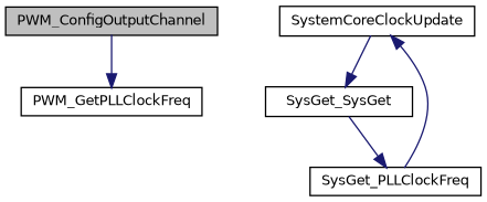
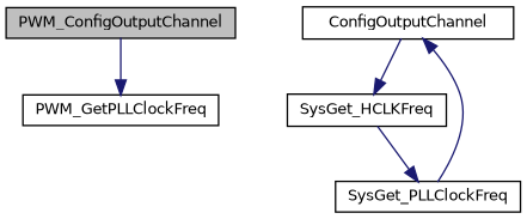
  digraph {
    rankdir=TB
    node [color=black fillcolor=white fontname=Helvetica fontsize=10 shape=record style=filled]
    edge [color=midnightblue fontname=Helvetica fontsize=10 labelfontname=Helvetica labelfontsize=10 style=solid]
    n1 [fillcolor=grey75 fontcolor=black height=0.2 label=PWM_ConfigOutputChannel width=0.4]
    n2 [height=0.2 label=PWM_GetPLLClockFreq width=0.4]
-   n3 [height=0.2 label=SystemCoreClockUpdate width=0.4]
-   n4 [height=0.2 label=SysGet_SysGet width=0.4]
+   n3 [height=0.2 label=ConfigOutputChannel width=0.4]
+   n4 [height=0.2 label=SysGet_HCLKFreq width=0.4]
    n5 [height=0.2 label=SysGet_PLLClockFreq width=0.4]
    n1 -> n2
    n3 -> n4
    n4 -> n5
    n5 -> n3
  }
